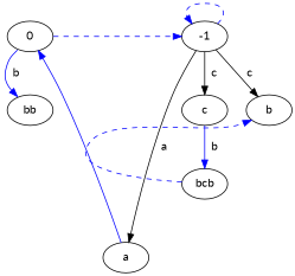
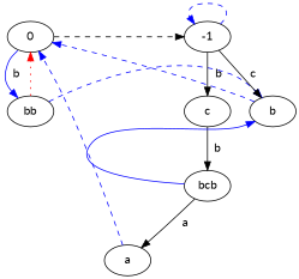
  digraph {
    fontname=Lato
    nodesep=0.3
    splines=true
    node [fontname=Lato]
    edge [color=blue fontname=Lato style=dashed]
    0
    bb
    -1
    b
    a
    c
    bcb
    0 -> bb [headport=nw label="  b  " tailport=sw style=""]
-   0 -> -1 [constraint=false]
+   0 -> -1 [color=black constraint=false]
+   bb -> 0 [color=red dir=forward style=dotted]
+   bb -> b [constraint=false]
    -1 -> -1 [constraint=false headport=nw tailport=ne]
    -1 -> b [label="  c   " color="" style=""]
-   -1 -> a [label="  a  " color="" style=""]
-   -1 -> c [label="  c   " color="" style=""]
-   a -> 0 [constraint=false style=solid]
-   c -> bcb [label="  b  " style=""]
-   bcb -> b [constraint=false]
+   bcb -> a [label="  a  " color="" style=""]
+   -1 -> c [label="  b  " color="" style=""]
+   b -> 0 [constraint=false]
+   a -> 0 [constraint=false]
+   c -> bcb [label="  b  " color="" style=""]
+   bcb -> b [constraint=false style=solid]
  }
